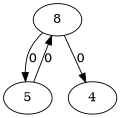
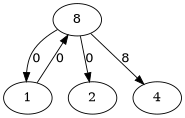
  digraph {
    n1 [label=8]
-   1 [label=5]
+   1
+   2
    n4 [label=4]
    n1 -> 1 [label=0]
-   n1 -> n4 [label=0]
+   n1 -> 2 [label=0]
+   n1 -> n4 [label=8]
    1 -> n1 [label=0]
  }
